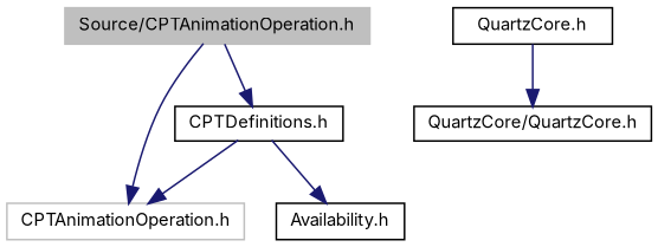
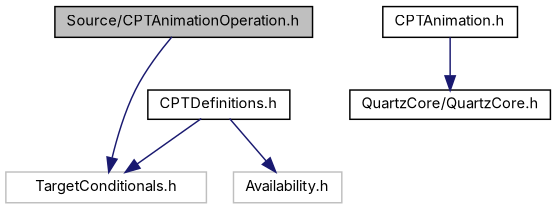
  digraph {
    fontname=Inter
    node [color=black fontname=Inter fontsize=10 shape=record]
    edge [color=midnightblue fontname=Inter fontsize=10 labelfontname="Lucinda Grande" labelfontsize=10 style=solid]
-   n1 [color=grey75 fillcolor=grey75 fontcolor=black height=0.2 label="Source/CPTAnimationOperation.h" style=filled width=0.4]
+   n1 [fillcolor=grey75 fontcolor=black height=0.2 label="Source/CPTAnimationOperation.h" style=filled width=0.4]
    n2 [height=0.2 label="CPTDefinitions.h" width=0.4]
-   n3 [color=grey75 height=0.2 label="CPTAnimationOperation.h" width=0.4]
-   n4 [height=0.2 label="Availability.h" width=0.4]
-   n5 [height=0.2 label="QuartzCore.h" width=0.4]
+   n3 [color=grey75 height=0.2 label="TargetConditionals.h" width=0.4]
+   n4 [color=grey75 height=0.2 label="Availability.h" width=0.4]
+   n5 [height=0.2 label="CPTAnimation.h" width=0.4]
    n6 [height=0.2 label="QuartzCore/QuartzCore.h" width=0.4]
-   n1 -> n2
    n1 -> n3
    n2 -> n3
    n2 -> n4
    n5 -> n6
  }
